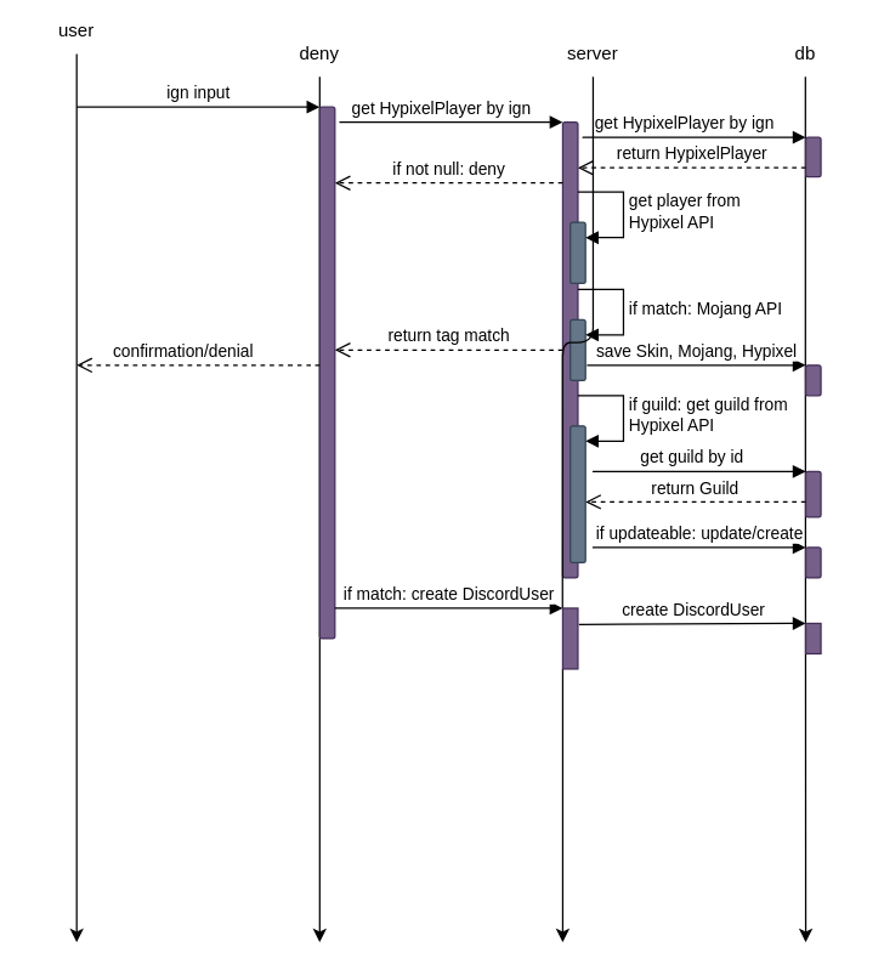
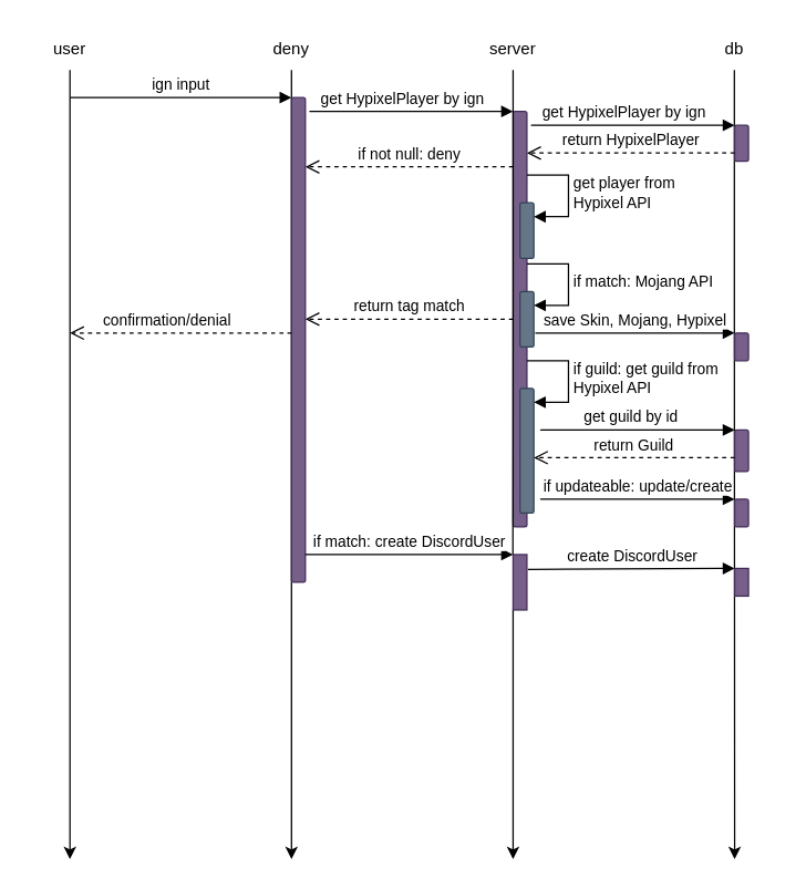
  <mxCell id="0" />
  <mxCell id="1" parent="0" />
  <mxCell id="2" style="edgeStyle=orthogonalEdgeStyle;rounded=1;orthogonalLoop=1;jettySize=auto;html=1;" parent="1" source="3" edge="1"><mxGeometry relative="1" as="geometry"><mxPoint x="210" y="620" as="targetPoint" /></mxGeometry></mxCell>
  <mxCell id="3" value="deny" style="text;html=1;strokeColor=none;fillColor=none;align=center;verticalAlign=middle;whiteSpace=wrap;rounded=1;" parent="1" vertex="1"><mxGeometry x="180" y="20" width="60" height="30" as="geometry" /></mxCell>
  <mxCell id="4" style="edgeStyle=orthogonalEdgeStyle;rounded=1;orthogonalLoop=1;jettySize=auto;html=1;startArrow=none;" parent="1" source="34" edge="1"><mxGeometry relative="1" as="geometry"><mxPoint x="370" y="620" as="targetPoint" /><Array as="points"><mxPoint x="370" y="470" /><mxPoint x="370" y="470" /></Array></mxGeometry></mxCell>
- <mxCell id="5" value="server" style="text;html=1;strokeColor=none;fillColor=none;align=center;verticalAlign=middle;whiteSpace=wrap;rounded=1;" parent="1" vertex="1"><mxGeometry x="360" y="20" width="60" height="30" as="geometry" /></mxCell>
+ <mxCell id="5" value="server" style="text;html=1;strokeColor=none;fillColor=none;align=center;verticalAlign=middle;whiteSpace=wrap;rounded=1;" parent="1" vertex="1"><mxGeometry x="340" y="20" width="60" height="30" as="geometry" /></mxCell>
  <mxCell id="6" style="edgeStyle=orthogonalEdgeStyle;rounded=1;orthogonalLoop=1;jettySize=auto;html=1;" parent="1" edge="1"><mxGeometry relative="1" as="geometry"><mxPoint x="530" y="620" as="targetPoint" /><mxPoint x="529.8" y="50" as="sourcePoint" /><Array as="points"><mxPoint x="530" y="240" /></Array></mxGeometry></mxCell>
  <mxCell id="7" value="db" style="text;html=1;strokeColor=none;fillColor=none;align=center;verticalAlign=middle;whiteSpace=wrap;rounded=1;" parent="1" vertex="1"><mxGeometry x="500" y="20" width="60" height="30" as="geometry" /></mxCell>
  <mxCell id="8" value="" style="html=1;points=[];perimeter=orthogonalPerimeter;outlineConnect=0;targetShapes=umlLifeline;portConstraint=eastwest;newEdgeStyle={&quot;edgeStyle&quot;:&quot;elbowEdgeStyle&quot;,&quot;elbow&quot;:&quot;vertical&quot;,&quot;curved&quot;:0,&quot;rounded&quot;:0};rounded=1;fillColor=#76608a;strokeColor=#432D57;fontColor=#ffffff;" parent="1" vertex="1"><mxGeometry x="210" y="70" width="10" height="350" as="geometry" /></mxCell>
  <mxCell id="9" value="ign input" style="html=1;verticalAlign=bottom;endArrow=block;edgeStyle=elbowEdgeStyle;elbow=vertical;rounded=1;" parent="1" target="8" edge="1"><mxGeometry relative="1" as="geometry"><mxPoint x="50" y="70" as="sourcePoint" /></mxGeometry></mxCell>
  <mxCell id="10" value="confirmation/denial" style="html=1;verticalAlign=bottom;endArrow=open;dashed=1;endSize=8;edgeStyle=elbowEdgeStyle;elbow=vertical;rounded=1;" parent="1" source="8" edge="1"><mxGeometry x="0.125" relative="1" as="geometry"><mxPoint x="50" y="240" as="targetPoint" /><Array as="points"><mxPoint x="200" y="240" /><mxPoint x="190" y="250" /><mxPoint x="200" y="380" /></Array><mxPoint as="offset" /></mxGeometry></mxCell>
  <mxCell id="11" style="edgeStyle=orthogonalEdgeStyle;rounded=1;orthogonalLoop=1;jettySize=auto;html=1;" parent="1" source="12" edge="1"><mxGeometry relative="1" as="geometry"><mxPoint x="50" y="620" as="targetPoint" /></mxGeometry></mxCell>
- <mxCell id="12" value="user" style="text;html=1;strokeColor=none;fillColor=none;align=center;verticalAlign=middle;whiteSpace=wrap;rounded=1;" parent="1" vertex="1"><mxGeometry x="20" y="5" width="60" height="30" as="geometry" /></mxCell>
+ <mxCell id="12" value="user" style="text;html=1;strokeColor=none;fillColor=none;align=center;verticalAlign=middle;whiteSpace=wrap;rounded=1;" parent="1" vertex="1"><mxGeometry x="20" y="20" width="60" height="30" as="geometry" /></mxCell>
  <mxCell id="13" value="" style="html=1;points=[];perimeter=orthogonalPerimeter;outlineConnect=0;targetShapes=umlLifeline;portConstraint=eastwest;newEdgeStyle={&quot;edgeStyle&quot;:&quot;elbowEdgeStyle&quot;,&quot;elbow&quot;:&quot;vertical&quot;,&quot;curved&quot;:0,&quot;rounded&quot;:0};rounded=1;fillColor=#76608a;fontColor=#ffffff;strokeColor=#432D57;" parent="1" vertex="1"><mxGeometry x="370" y="80" width="10" height="300" as="geometry" /></mxCell>
  <mxCell id="14" value="get HypixelPlayer by ign" style="html=1;verticalAlign=bottom;endArrow=block;edgeStyle=elbowEdgeStyle;elbow=vertical;rounded=1;" parent="1" target="13" edge="1"><mxGeometry relative="1" as="geometry"><mxPoint x="230" y="80" as="sourcePoint" /><Array as="points"><mxPoint x="220" y="80" /></Array></mxGeometry></mxCell>
  <mxCell id="15" value="return tag match" style="html=1;verticalAlign=bottom;endArrow=open;dashed=1;endSize=8;edgeStyle=elbowEdgeStyle;elbow=vertical;rounded=1;" parent="1" source="13" edge="1"><mxGeometry relative="1" as="geometry"><mxPoint x="220" y="230" as="targetPoint" /><Array as="points"><mxPoint x="350" y="230" /><mxPoint x="330" y="370" /><mxPoint x="330" y="180" /><mxPoint x="350" y="220" /></Array></mxGeometry></mxCell>
  <mxCell id="16" value="" style="html=1;points=[];perimeter=orthogonalPerimeter;outlineConnect=0;targetShapes=umlLifeline;portConstraint=eastwest;newEdgeStyle={&quot;edgeStyle&quot;:&quot;elbowEdgeStyle&quot;,&quot;elbow&quot;:&quot;vertical&quot;,&quot;curved&quot;:0,&quot;rounded&quot;:0};rounded=1;fillColor=#76608a;fontColor=#ffffff;strokeColor=#432D57;" parent="1" vertex="1"><mxGeometry x="530" y="90" width="10" height="26" as="geometry" /></mxCell>
  <mxCell id="17" value="get HypixelPlayer by ign" style="html=1;verticalAlign=bottom;endArrow=block;edgeStyle=elbowEdgeStyle;elbow=vertical;rounded=1;" parent="1" target="16" edge="1"><mxGeometry relative="1" as="geometry"><mxPoint x="390" y="90" as="sourcePoint" /><Array as="points"><mxPoint x="380" y="90" /></Array></mxGeometry></mxCell>
  <mxCell id="18" value="return HypixelPlayer" style="html=1;verticalAlign=bottom;endArrow=open;dashed=1;endSize=8;edgeStyle=elbowEdgeStyle;elbow=vertical;rounded=1;" parent="1" source="16" target="13" edge="1"><mxGeometry relative="1" as="geometry"><mxPoint x="460" y="165" as="targetPoint" /><Array as="points"><mxPoint x="480" y="110" /><mxPoint x="490" y="120" /></Array></mxGeometry></mxCell>
  <mxCell id="19" value="" style="html=1;points=[];perimeter=orthogonalPerimeter;outlineConnect=0;targetShapes=umlLifeline;portConstraint=eastwest;newEdgeStyle={&quot;edgeStyle&quot;:&quot;elbowEdgeStyle&quot;,&quot;elbow&quot;:&quot;vertical&quot;,&quot;curved&quot;:0,&quot;rounded&quot;:0};rounded=1;fillColor=#647687;fontColor=#ffffff;strokeColor=#314354;" parent="1" vertex="1"><mxGeometry x="375" y="146" width="10" height="40" as="geometry" /></mxCell>
  <mxCell id="20" value="get player from &lt;br&gt;Hypixel API" style="html=1;align=left;spacingLeft=2;endArrow=block;rounded=1;edgeStyle=orthogonalEdgeStyle;rounded=0;" parent="1" target="19" edge="1"><mxGeometry relative="1" as="geometry"><mxPoint x="380" y="126" as="sourcePoint" /><Array as="points"><mxPoint x="410" y="156" /></Array></mxGeometry></mxCell>
  <mxCell id="21" value="if not null: deny" style="html=1;verticalAlign=bottom;endArrow=open;dashed=1;endSize=8;edgeStyle=elbowEdgeStyle;elbow=vertical;rounded=1;" parent="1" edge="1"><mxGeometry relative="1" as="geometry"><mxPoint x="220" y="120" as="targetPoint" /><mxPoint x="370" y="120" as="sourcePoint" /><Array as="points"><mxPoint x="350" y="120" /></Array></mxGeometry></mxCell>
  <mxCell id="22" value="" style="html=1;points=[];perimeter=orthogonalPerimeter;outlineConnect=0;targetShapes=umlLifeline;portConstraint=eastwest;newEdgeStyle={&quot;edgeStyle&quot;:&quot;elbowEdgeStyle&quot;,&quot;elbow&quot;:&quot;vertical&quot;,&quot;curved&quot;:0,&quot;rounded&quot;:0};rounded=1;fillColor=#647687;fontColor=#ffffff;strokeColor=#314354;" parent="1" vertex="1"><mxGeometry x="375" y="210" width="10" height="40" as="geometry" /></mxCell>
  <mxCell id="23" value="if match: Mojang API" style="html=1;align=left;spacingLeft=2;endArrow=block;rounded=1;edgeStyle=orthogonalEdgeStyle;rounded=0;" parent="1" target="22" edge="1"><mxGeometry relative="1" as="geometry"><mxPoint x="380" y="190" as="sourcePoint" /><Array as="points"><mxPoint x="410" y="220" /></Array></mxGeometry></mxCell>
  <mxCell id="24" value="" style="html=1;points=[];perimeter=orthogonalPerimeter;outlineConnect=0;targetShapes=umlLifeline;portConstraint=eastwest;newEdgeStyle={&quot;edgeStyle&quot;:&quot;elbowEdgeStyle&quot;,&quot;elbow&quot;:&quot;vertical&quot;,&quot;curved&quot;:0,&quot;rounded&quot;:0};rounded=1;fillColor=#76608a;fontColor=#ffffff;strokeColor=#432D57;" parent="1" vertex="1"><mxGeometry x="530" y="240" width="10" height="20" as="geometry" /></mxCell>
  <mxCell id="25" value="save Skin, Mojang, Hypixel" style="html=1;verticalAlign=bottom;endArrow=block;edgeStyle=elbowEdgeStyle;elbow=vertical;rounded=1;exitX=1.5;exitY=0.278;exitDx=0;exitDy=0;exitPerimeter=0;" parent="1" target="24" edge="1"><mxGeometry relative="1" as="geometry"><mxPoint x="386" y="240.02" as="sourcePoint" /><mxPoint x="526" y="240" as="targetPoint" /></mxGeometry></mxCell>
  <mxCell id="26" value="" style="html=1;points=[];perimeter=orthogonalPerimeter;outlineConnect=0;targetShapes=umlLifeline;portConstraint=eastwest;newEdgeStyle={&quot;edgeStyle&quot;:&quot;elbowEdgeStyle&quot;,&quot;elbow&quot;:&quot;vertical&quot;,&quot;curved&quot;:0,&quot;rounded&quot;:0};rounded=1;fillColor=#647687;fontColor=#ffffff;strokeColor=#314354;" parent="1" vertex="1"><mxGeometry x="375" y="280" width="10" height="90" as="geometry" /></mxCell>
  <mxCell id="27" value="if guild: get guild from&lt;br&gt;Hypixel API" style="html=1;align=left;spacingLeft=2;endArrow=block;rounded=1;edgeStyle=orthogonalEdgeStyle;rounded=0;" parent="1" target="26" edge="1"><mxGeometry relative="1" as="geometry"><mxPoint x="380" y="260" as="sourcePoint" /><Array as="points"><mxPoint x="410" y="290" /></Array></mxGeometry></mxCell>
  <mxCell id="28" value="" style="html=1;points=[];perimeter=orthogonalPerimeter;outlineConnect=0;targetShapes=umlLifeline;portConstraint=eastwest;newEdgeStyle={&quot;edgeStyle&quot;:&quot;elbowEdgeStyle&quot;,&quot;elbow&quot;:&quot;vertical&quot;,&quot;curved&quot;:0,&quot;rounded&quot;:0};rounded=1;fillColor=#76608a;fontColor=#ffffff;strokeColor=#432D57;" parent="1" vertex="1"><mxGeometry x="530" y="310" width="10" height="30" as="geometry" /></mxCell>
  <mxCell id="29" value="get guild by id" style="html=1;verticalAlign=bottom;endArrow=block;edgeStyle=elbowEdgeStyle;elbow=vertical;rounded=1;" parent="1" target="28" edge="1"><mxGeometry x="0.302" relative="1" as="geometry"><mxPoint x="455" y="310" as="sourcePoint" /><mxPoint x="525" y="310" as="targetPoint" /><Array as="points"><mxPoint x="385" y="310" /></Array><mxPoint as="offset" /></mxGeometry></mxCell>
  <mxCell id="30" value="return Guild" style="html=1;verticalAlign=bottom;endArrow=open;dashed=1;endSize=8;edgeStyle=elbowEdgeStyle;elbow=vertical;rounded=1;" parent="1" source="28" target="26" edge="1"><mxGeometry relative="1" as="geometry"><mxPoint x="390" y="330" as="targetPoint" /><Array as="points"><mxPoint x="510" y="330" /></Array></mxGeometry></mxCell>
  <mxCell id="31" value="" style="html=1;points=[];perimeter=orthogonalPerimeter;outlineConnect=0;targetShapes=umlLifeline;portConstraint=eastwest;newEdgeStyle={&quot;edgeStyle&quot;:&quot;elbowEdgeStyle&quot;,&quot;elbow&quot;:&quot;vertical&quot;,&quot;curved&quot;:0,&quot;rounded&quot;:0};rounded=1;fillColor=#76608a;fontColor=#ffffff;strokeColor=#432D57;" parent="1" vertex="1"><mxGeometry x="530" y="360" width="10" height="20" as="geometry" /></mxCell>
  <mxCell id="32" value="if updateable: update/create" style="html=1;verticalAlign=bottom;endArrow=block;edgeStyle=elbowEdgeStyle;elbow=vertical;rounded=1;" parent="1" target="31" edge="1"><mxGeometry x="0.349" relative="1" as="geometry"><mxPoint x="455" y="360" as="sourcePoint" /><mxPoint x="525" y="360" as="targetPoint" /><Array as="points"><mxPoint x="385" y="360" /></Array><mxPoint as="offset" /></mxGeometry></mxCell>
  <mxCell id="33" value="if match: create DiscordUser" style="html=1;verticalAlign=bottom;endArrow=block;entryX=0;entryY=0;rounded=0;" edge="1" target="34" parent="1" source="8"><mxGeometry relative="1" as="geometry"><mxPoint x="270" y="420" as="sourcePoint" /></mxGeometry></mxCell>
  <mxCell id="34" value="" style="html=1;points=[];perimeter=orthogonalPerimeter;fillColor=#76608a;fontColor=#ffffff;strokeColor=#432D57;" vertex="1" parent="1"><mxGeometry x="370" y="400" width="10" height="40" as="geometry" /></mxCell>
  <mxCell id="35" value="" style="edgeStyle=orthogonalEdgeStyle;rounded=1;orthogonalLoop=1;jettySize=auto;html=1;endArrow=none;entryX=-0.014;entryY=-0.002;entryDx=0;entryDy=0;entryPerimeter=0;" edge="1" parent="1" source="5" target="34"><mxGeometry relative="1" as="geometry"><mxPoint x="370" y="620" as="targetPoint" /><mxPoint x="370" y="50" as="sourcePoint" /></mxGeometry></mxCell>
  <mxCell id="36" value="" style="html=1;points=[];perimeter=orthogonalPerimeter;fillColor=#76608a;fontColor=#ffffff;strokeColor=#432D57;" vertex="1" parent="1"><mxGeometry x="530" y="410" width="10" height="20" as="geometry" /></mxCell>
  <mxCell id="37" value="create DiscordUser" style="html=1;verticalAlign=bottom;endArrow=block;entryX=0;entryY=0;rounded=0;exitX=1.071;exitY=0.268;exitDx=0;exitDy=0;exitPerimeter=0;" edge="1" target="36" parent="1" source="34"><mxGeometry relative="1" as="geometry"><mxPoint x="460" y="410" as="sourcePoint" /></mxGeometry></mxCell>
